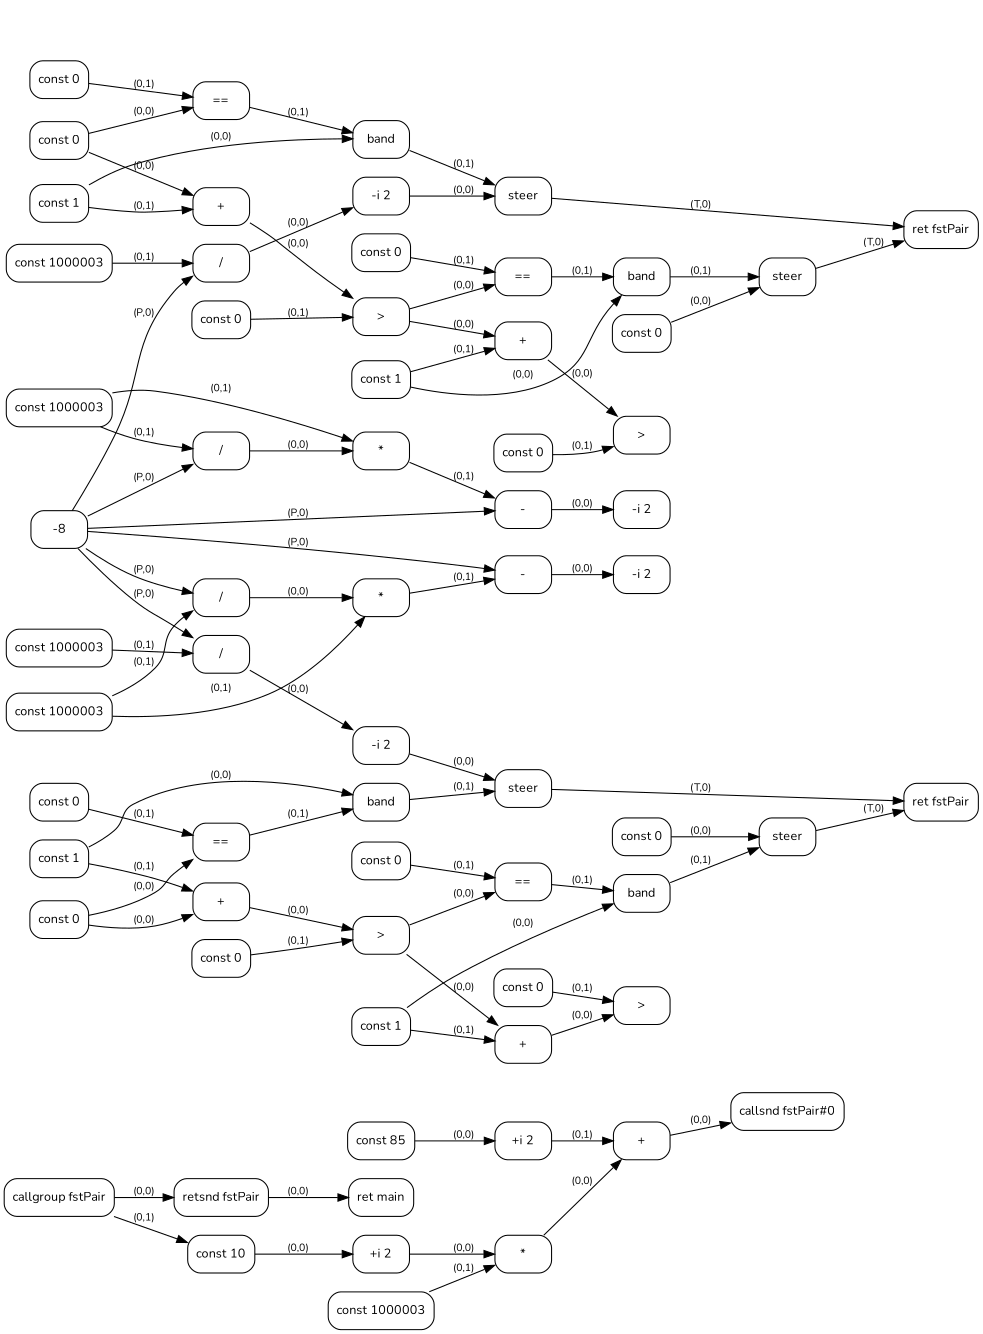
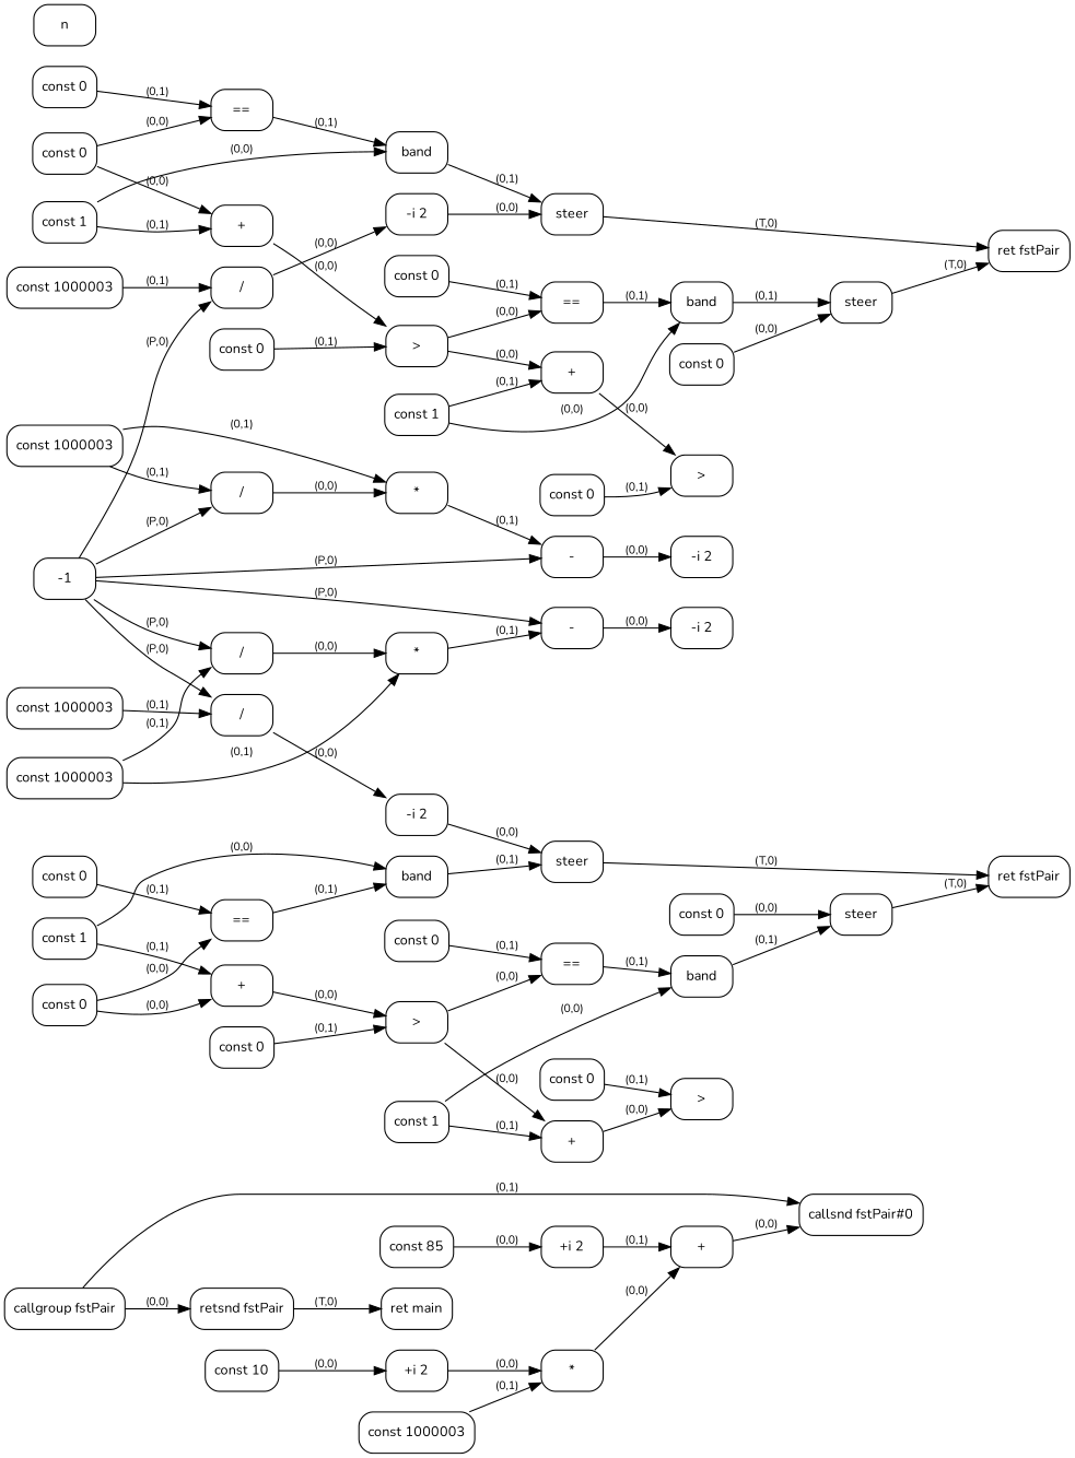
  digraph {
    fontname=Nunito
    rankdir=LR
    node [fontname=Nunito fontsize=12 shape=box style=rounded]
    edge [fontname=Nunito fontsize=10]
    n1 [label="const 10"]
    n2 [label="+i 2"]
    n3 [label="*"]
    n4 [label="const 85"]
    n5 [label="+i 2"]
    n6 [label="+"]
    n7 [label="callsnd fstPair#0"]
    n8 [label="const 1000003"]
    n9 [label="const 0"]
    n10 [label="=="]
    n11 [label="+"]
    n12 [label=band]
    n13 [label=">"]
    n14 [label="const 1000003"]
    n15 [label="/"]
    n16 [label="-i 2"]
    n17 [label=steer]
    n18 [label="ret fstPair"]
    n19 [label="const 1000003"]
    n20 [label="/"]
    n21 [label="*"]
    n22 [label="-"]
    n23 [label="-i 2"]
    n24 [label="const 1"]
    n25 [label="const 0"]
    n26 [label="=="]
    n27 [label="+"]
    n28 [label="const 0"]
    n29 [label=band]
    n30 [label=">"]
    n31 [label="const 1"]
    n32 [label=steer]
    n33 [label="const 0"]
    n34 [label="const 0"]
    n35 [label="const 0"]
    n36 [label="callgroup fstPair"]
    n37 [label="retsnd fstPair"]
    n38 [label="ret main"]
    n39 [label="const 0"]
    n40 [label="=="]
    n41 [label="+"]
    n42 [label=band]
    n43 [label=">"]
    n44 [label="const 1000003"]
    n45 [label="/"]
    n46 [label="-i 2"]
    n47 [label=steer]
    n48 [label="ret fstPair"]
    n49 [label="const 1000003"]
    n50 [label="/"]
    n51 [label="*"]
    n52 [label="-"]
    n53 [label="-i 2"]
    n54 [label="const 1"]
    n55 [label="const 0"]
    n56 [label="=="]
    n57 [label="+"]
    n58 [label="const 0"]
    n59 [label=band]
    n60 [label=">"]
    n61 [label="const 1"]
    n62 [label=steer]
    n63 [label="const 0"]
    n64 [label="const 0"]
    n65 [label="const 0"]
-   -1 [label=-8]
+   n
+   -1
    n1 -> n2 [label="(0,0)"]
    n2 -> n3 [label="(0,0)"]
    n3 -> n6 [label="(0,0)"]
    n4 -> n5 [label="(0,0)"]
    n5 -> n6 [label="(0,1)"]
    n6 -> n7 [label="(0,0)"]
    n8 -> n3 [label="(0,1)"]
    n9 -> n10 [label="(0,0)"]
    n9 -> n11 [label="(0,0)"]
    n10 -> n12 [label="(0,1)"]
    n11 -> n13 [label="(0,0)"]
    n12 -> n17 [label="(0,1)"]
    n13 -> n26 [label="(0,0)"]
    n13 -> n27 [label="(0,0)"]
    n14 -> n15 [label="(0,1)"]
    n15 -> n16 [label="(0,0)"]
    n16 -> n17 [label="(0,0)"]
    n17 -> n18 [label="(T,0)"]
    n19 -> n20 [label="(0,1)"]
    n19 -> n21 [label="(0,1)"]
    n20 -> n21 [label="(0,0)"]
    n21 -> n22 [label="(0,1)"]
    n22 -> n23 [label="(0,0)"]
    n24 -> n11 [label="(0,1)"]
    n24 -> n12 [label="(0,0)"]
    n25 -> n10 [label="(0,1)"]
    n26 -> n29 [label="(0,1)"]
    n27 -> n30 [label="(0,0)"]
    n28 -> n13 [label="(0,1)"]
    n29 -> n32 [label="(0,1)"]
    n31 -> n27 [label="(0,1)"]
    n31 -> n29 [label="(0,0)"]
    n32 -> n18 [label="(T,0)"]
    n33 -> n26 [label="(0,1)"]
    n34 -> n32 [label="(0,0)"]
    n35 -> n30 [label="(0,1)"]
-   n36 -> n1 [label="(0,1)"]
+   n36 -> n7 [label="(0,1)"]
    n36 -> n37 [label="(0,0)"]
-   n37 -> n38 [label="(0,0)"]
+   n37 -> n38 [label="(T,0)"]
    n39 -> n40 [label="(0,0)"]
    n39 -> n41 [label="(0,0)"]
    n40 -> n42 [label="(0,1)"]
    n41 -> n43 [label="(0,0)"]
    n42 -> n47 [label="(0,1)"]
    n43 -> n56 [label="(0,0)"]
    n43 -> n57 [label="(0,0)"]
    n44 -> n45 [label="(0,1)"]
    n45 -> n46 [label="(0,0)"]
    n46 -> n47 [label="(0,0)"]
    n47 -> n48 [label="(T,0)"]
    n49 -> n50 [label="(0,1)"]
    n49 -> n51 [label="(0,1)"]
    n50 -> n51 [label="(0,0)"]
    n51 -> n52 [label="(0,1)"]
    n52 -> n53 [label="(0,0)"]
    n54 -> n41 [label="(0,1)"]
    n54 -> n42 [label="(0,0)"]
    n55 -> n40 [label="(0,1)"]
    n56 -> n59 [label="(0,1)"]
    n57 -> n60 [label="(0,0)"]
    n58 -> n43 [label="(0,1)"]
    n59 -> n62 [label="(0,1)"]
    n61 -> n57 [label="(0,1)"]
    n61 -> n59 [label="(0,0)"]
    n62 -> n48 [label="(T,0)"]
    n63 -> n56 [label="(0,1)"]
    n64 -> n62 [label="(0,0)"]
    n65 -> n60 [label="(0,1)"]
    -1 -> n15 [label="(P,0)"]
    -1 -> n20 [label="(P,0)"]
    -1 -> n22 [label="(P,0)"]
    -1 -> n45 [label="(P,0)"]
    -1 -> n50 [label="(P,0)"]
    -1 -> n52 [label="(P,0)"]
  }
